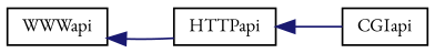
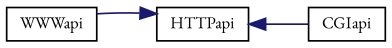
  digraph {
    fontname="EB Garamond"
    rankdir=LR
    node [color=black fillcolor=white fontname="EB Garamond" fontsize=10 shape=record style=filled]
    edge [color=midnightblue dir=back fontname="EB Garamond" fontsize=10 labelfontname=Helvetica labelfontsize=10 style=solid]
    n1 [height=0.2 label=WWWapi width=0.4]
    n2 [height=0.2 label=HTTPapi width=0.4]
    n3 [height=0.2 label=CGIapi width=0.4]
-   n1 -> n2
+   n2 -> n1
    n2 -> n3
  }
